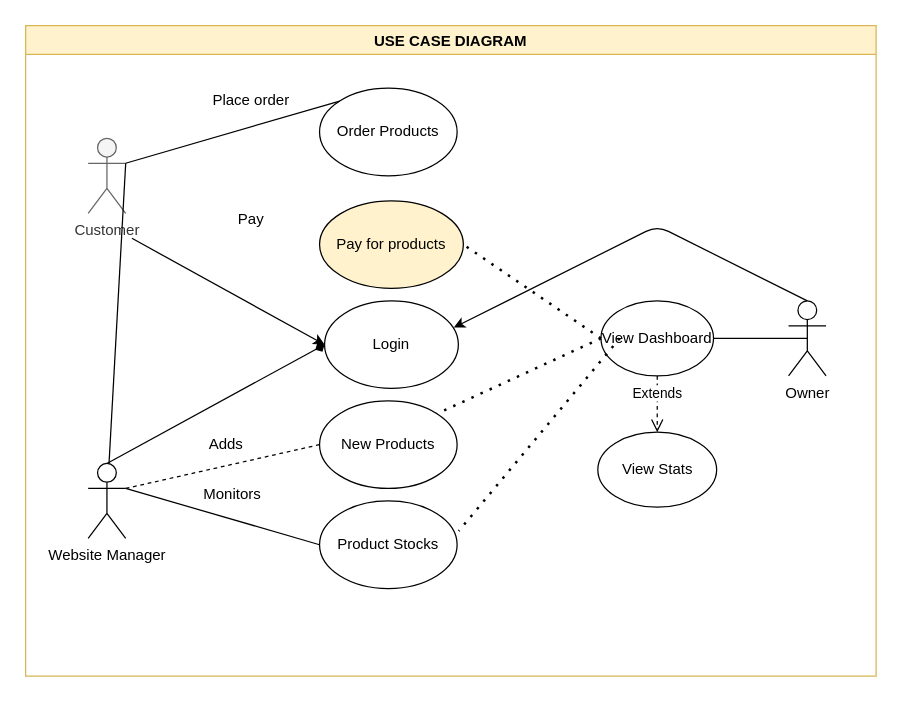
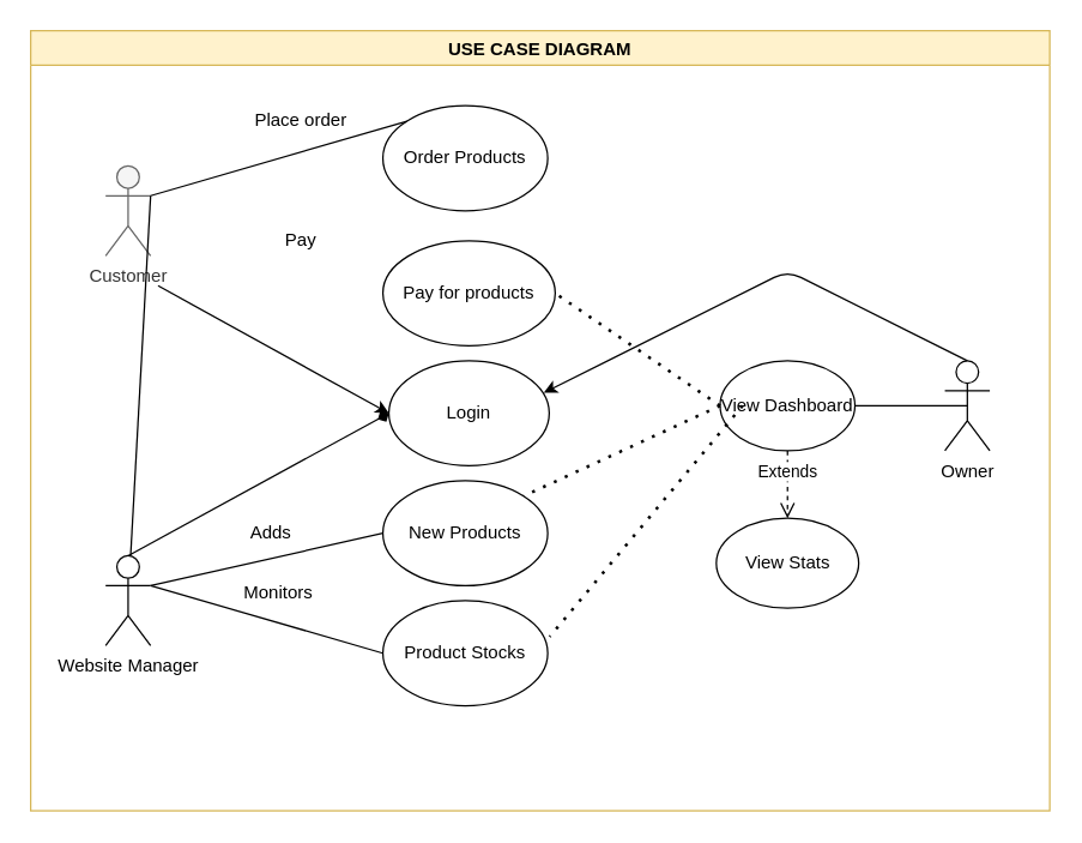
  <mxCell id="0" />
  <mxCell id="1" parent="0" />
  <mxCell id="2" value="USE CASE DIAGRAM" style="swimlane;fillColor=#fff2cc;strokeColor=#d6b656;" vertex="1" parent="1"><mxGeometry x="20" y="20" width="680" height="520" as="geometry" /></mxCell>
  <mxCell id="3" value="Customer" style="shape=umlActor;verticalLabelPosition=bottom;verticalAlign=top;html=1;outlineConnect=0;fillColor=#f5f5f5;strokeColor=#666666;fontColor=#333333;" vertex="1" parent="2"><mxGeometry x="50" y="90" width="30" height="60" as="geometry" /></mxCell>
  <mxCell id="4" value="Order Products" style="ellipse;whiteSpace=wrap;html=1;" vertex="1" parent="2"><mxGeometry x="235" y="50" width="110" height="70" as="geometry" /></mxCell>
  <mxCell id="5" value="" style="endArrow=none;html=1;entryX=0;entryY=0;entryDx=0;entryDy=0;exitX=1;exitY=0.333;exitDx=0;exitDy=0;exitPerimeter=0;" edge="1" parent="2" source="3" target="4"><mxGeometry width="50" height="50" relative="1" as="geometry"><mxPoint x="300" y="260" as="sourcePoint" /><mxPoint x="350" y="210" as="targetPoint" /></mxGeometry></mxCell>
  <mxCell id="6" value="Place order" style="text;html=1;align=center;verticalAlign=middle;resizable=0;points=[];autosize=1;" vertex="1" parent="2"><mxGeometry x="140" y="50" width="80" height="20" as="geometry" /></mxCell>
  <mxCell id="7" value="Owner" style="shape=umlActor;verticalLabelPosition=bottom;verticalAlign=top;html=1;outlineConnect=0;" vertex="1" parent="2"><mxGeometry x="610" y="220" width="30" height="60" as="geometry" /></mxCell>
  <mxCell id="8" value="View Dashboard" style="ellipse;whiteSpace=wrap;html=1;" vertex="1" parent="2"><mxGeometry x="460" y="220" width="90" height="60" as="geometry" /></mxCell>
  <mxCell id="9" value="" style="endArrow=none;html=1;entryX=0.5;entryY=0.5;entryDx=0;entryDy=0;entryPerimeter=0;exitX=1;exitY=0.5;exitDx=0;exitDy=0;" edge="1" parent="2" source="8" target="7"><mxGeometry width="50" height="50" relative="1" as="geometry"><mxPoint x="320" y="270" as="sourcePoint" /><mxPoint x="370" y="220" as="targetPoint" /></mxGeometry></mxCell>
  <mxCell id="10" value="View Stats" style="ellipse;whiteSpace=wrap;html=1;" vertex="1" parent="2"><mxGeometry x="457.5" y="325" width="95" height="60" as="geometry" /></mxCell>
  <mxCell id="11" value="Website Manager" style="shape=umlActor;verticalLabelPosition=bottom;verticalAlign=top;html=1;outlineConnect=0;" vertex="1" parent="2"><mxGeometry x="50" y="350" width="30" height="60" as="geometry" /></mxCell>
- <mxCell id="12" value="Pay for products" style="ellipse;whiteSpace=wrap;html=1;fillColor=#fff2cc;" vertex="1" parent="2"><mxGeometry x="235" y="140" width="115" height="70" as="geometry" /></mxCell>
+ <mxCell id="12" value="Pay for products" style="ellipse;whiteSpace=wrap;html=1;" vertex="1" parent="2"><mxGeometry x="235" y="140" width="115" height="70" as="geometry" /></mxCell>
  <mxCell id="13" value="" style="endArrow=none;html=1;exitX=1;exitY=0.333;exitDx=0;exitDy=0;exitPerimeter=0;" edge="1" parent="2" source="3" target="11"><mxGeometry width="50" height="50" relative="1" as="geometry"><mxPoint x="300" y="290" as="sourcePoint" /><mxPoint x="230" y="180" as="targetPoint" /></mxGeometry></mxCell>
- <mxCell id="14" value="Pay" style="text;html=1;align=center;verticalAlign=middle;resizable=0;points=[];autosize=1;" vertex="1" parent="2"><mxGeometry x="160" y="145" width="40" height="20" as="geometry" /></mxCell>
+ <mxCell id="14" value="Pay" style="text;html=1;align=center;verticalAlign=middle;resizable=0;points=[];autosize=1;" vertex="1" parent="2"><mxGeometry x="160" y="130" width="40" height="20" as="geometry" /></mxCell>
  <mxCell id="15" value="New Products" style="ellipse;whiteSpace=wrap;html=1;" vertex="1" parent="2"><mxGeometry x="235" y="300" width="110" height="70" as="geometry" /></mxCell>
  <mxCell id="16" value="Product Stocks" style="ellipse;whiteSpace=wrap;html=1;" vertex="1" parent="2"><mxGeometry x="235" y="380" width="110" height="70" as="geometry" /></mxCell>
- <mxCell id="17" value="" style="endArrow=none;html=1;entryX=0;entryY=0.5;entryDx=0;entryDy=0;exitX=1;exitY=0.333;exitDx=0;exitDy=0;exitPerimeter=0;dashed=1;" edge="1" parent="2" source="11" target="15"><mxGeometry width="50" height="50" relative="1" as="geometry"><mxPoint x="300" y="260" as="sourcePoint" /><mxPoint x="350" y="210" as="targetPoint" /></mxGeometry></mxCell>
+ <mxCell id="17" value="" style="endArrow=none;html=1;entryX=0;entryY=0.5;entryDx=0;entryDy=0;exitX=1;exitY=0.333;exitDx=0;exitDy=0;exitPerimeter=0;" edge="1" parent="2" source="11" target="15"><mxGeometry width="50" height="50" relative="1" as="geometry"><mxPoint x="300" y="260" as="sourcePoint" /><mxPoint x="350" y="210" as="targetPoint" /></mxGeometry></mxCell>
  <mxCell id="18" value="Adds" style="text;html=1;align=center;verticalAlign=middle;resizable=0;points=[];autosize=1;" vertex="1" parent="2"><mxGeometry x="140" y="325" width="40" height="20" as="geometry" /></mxCell>
  <mxCell id="19" value="" style="endArrow=none;html=1;entryX=0;entryY=0.5;entryDx=0;entryDy=0;exitX=1;exitY=0.333;exitDx=0;exitDy=0;exitPerimeter=0;" edge="1" parent="2" source="11" target="16"><mxGeometry width="50" height="50" relative="1" as="geometry"><mxPoint x="300" y="370" as="sourcePoint" /><mxPoint x="350" y="320" as="targetPoint" /></mxGeometry></mxCell>
  <mxCell id="20" value="" style="endArrow=none;dashed=1;html=1;dashPattern=1 3;strokeWidth=2;entryX=1;entryY=0.5;entryDx=0;entryDy=0;exitX=0;exitY=0.5;exitDx=0;exitDy=0;" edge="1" parent="2" source="8" target="12"><mxGeometry width="50" height="50" relative="1" as="geometry"><mxPoint x="300" y="260" as="sourcePoint" /><mxPoint x="350" y="210" as="targetPoint" /></mxGeometry></mxCell>
  <mxCell id="21" value="" style="endArrow=none;dashed=1;html=1;dashPattern=1 3;strokeWidth=2;entryX=1;entryY=0;entryDx=0;entryDy=0;exitX=0;exitY=0.5;exitDx=0;exitDy=0;" edge="1" parent="2" source="8" target="15"><mxGeometry width="50" height="50" relative="1" as="geometry"><mxPoint x="480" y="150" as="sourcePoint" /><mxPoint x="360" y="185" as="targetPoint" /></mxGeometry></mxCell>
  <mxCell id="22" value="Extends" style="html=1;verticalAlign=bottom;endArrow=open;dashed=1;endSize=8;exitX=0.5;exitY=1;exitDx=0;exitDy=0;entryX=0.5;entryY=0;entryDx=0;entryDy=0;" edge="1" parent="2" source="8" target="10"><mxGeometry relative="1" as="geometry"><mxPoint x="380" y="240" as="sourcePoint" /><mxPoint x="515" y="250" as="targetPoint" /></mxGeometry></mxCell>
  <mxCell id="23" value="Login" style="ellipse;whiteSpace=wrap;html=1;" vertex="1" parent="2"><mxGeometry x="239" y="220" width="107" height="70" as="geometry" /></mxCell>
  <mxCell id="24" value="" style="endArrow=diamond;html=1;entryX=0;entryY=0.5;entryDx=0;entryDy=0;exitX=0.5;exitY=0;exitDx=0;exitDy=0;exitPerimeter=0;" edge="1" parent="2" source="11" target="23"><mxGeometry width="50" height="50" relative="1" as="geometry"><mxPoint x="345" y="300" as="sourcePoint" /><mxPoint x="395" y="250" as="targetPoint" /></mxGeometry></mxCell>
  <mxCell id="25" value="" style="endArrow=classic;html=1;exitX=0.5;exitY=0;exitDx=0;exitDy=0;exitPerimeter=0;entryX=0.966;entryY=0.305;entryDx=0;entryDy=0;entryPerimeter=0;" edge="1" parent="2" source="7" target="23"><mxGeometry width="50" height="50" relative="1" as="geometry"><mxPoint x="345" y="300" as="sourcePoint" /><mxPoint x="395" y="250" as="targetPoint" /><Array as="points"><mxPoint x="505" y="160" /></Array></mxGeometry></mxCell>
  <mxCell id="26" value="" style="endArrow=none;dashed=1;html=1;dashPattern=1 3;strokeWidth=2;entryX=1.012;entryY=0.343;entryDx=0;entryDy=0;entryPerimeter=0;" edge="1" parent="1" target="16"><mxGeometry width="50" height="50" relative="1" as="geometry"><mxPoint x="495" y="270" as="sourcePoint" /><mxPoint x="368.891" y="340.251" as="targetPoint" /></mxGeometry></mxCell>
  <mxCell id="27" value="Monitors" style="text;html=1;align=center;verticalAlign=middle;resizable=0;points=[];autosize=1;" vertex="1" parent="1"><mxGeometry x="155" y="385" width="60" height="20" as="geometry" /></mxCell>
  <mxCell id="28" value="" style="endArrow=classic;html=1;entryX=0;entryY=0.5;entryDx=0;entryDy=0;" edge="1" parent="1" target="23"><mxGeometry width="50" height="50" relative="1" as="geometry"><mxPoint x="105" y="190" as="sourcePoint" /><mxPoint x="415" y="270" as="targetPoint" /></mxGeometry></mxCell>
